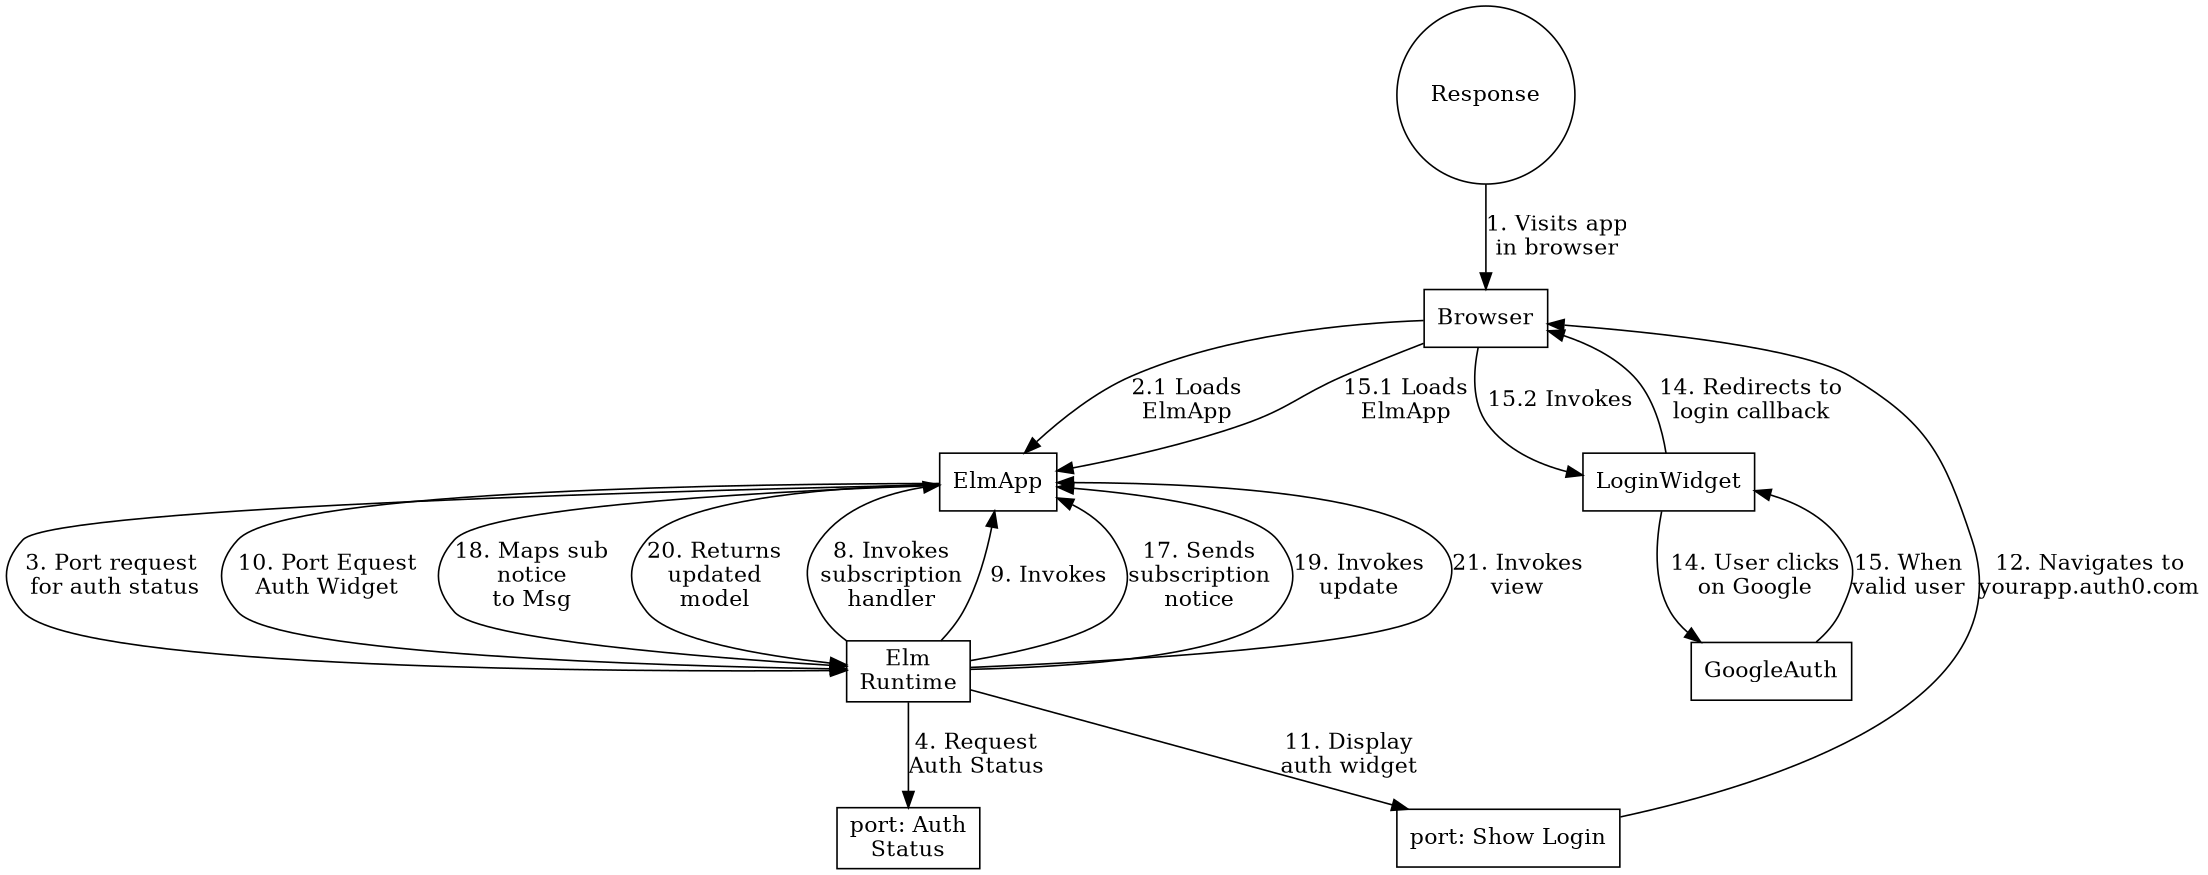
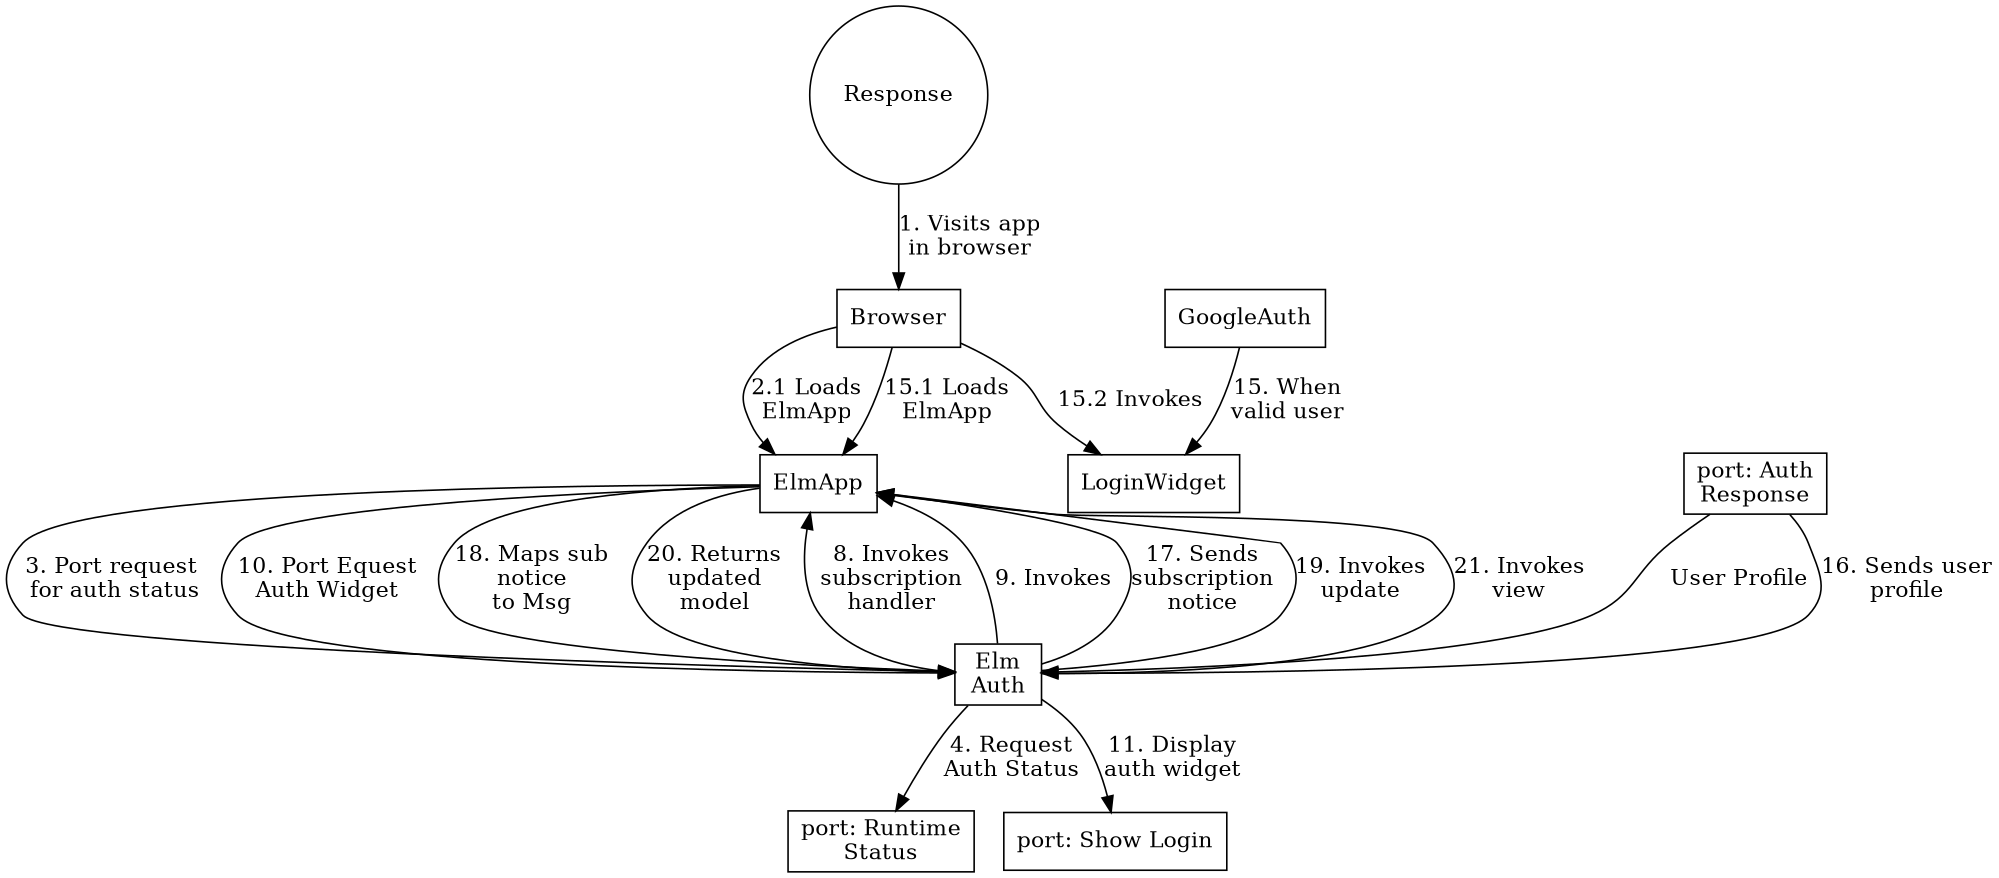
  digraph {
    node [shape=rect]
    n1 [label=Response shape=circle]
    Browser
    ElmApp
    LoginWidget
-   n5 [label="Elm\nRuntime"]
-   n6 [label="port: Auth\nStatus"]
+   n5 [label="Elm\nAuth"]
+   n6 [label="port: Runtime\nStatus"]
    n7 [label="port: Show Login"]
+   n8 [label="port: Auth\nResponse"]
    GoogleAuth
    n1 -> Browser [label="1. Visits app\nin browser"]
    Browser -> ElmApp [label="2.1 Loads\nElmApp"]
    Browser -> ElmApp [label="15.1 Loads\nElmApp"]
    Browser -> LoginWidget [label="15.2 Invokes"]
    ElmApp -> n5 [label="3. Port request\n for auth status"]
    ElmApp -> n5 [label="10. Port Equest\nAuth Widget"]
    ElmApp -> n5 [label="18. Maps sub\nnotice\nto Msg"]
    ElmApp -> n5 [label="20. Returns\nupdated\nmodel"]
-   LoginWidget -> Browser [label="14. Redirects to\nlogin callback"]
-   LoginWidget -> GoogleAuth [label="14. User clicks\non Google"]
    n5 -> ElmApp [label="8. Invokes\nsubscription\nhandler"]
    n5 -> ElmApp [label="9. Invokes"]
    n5 -> ElmApp [label="17. Sends\nsubscription\nnotice"]
    n5 -> ElmApp [label="19. Invokes\nupdate"]
    n5 -> ElmApp [label="21. Invokes\nview"]
    n5 -> n6 [label="4. Request\nAuth Status"]
    n5 -> n7 [label="11. Display\nauth widget"]
-   n7 -> Browser [label="12. Navigates to\nyourapp.auth0.com"]
+   n8 -> n5 [label="User Profile"]
+   n8 -> n5 [label="16. Sends user\nprofile"]
    GoogleAuth -> LoginWidget [label="15. When\nvalid user"]
  }
